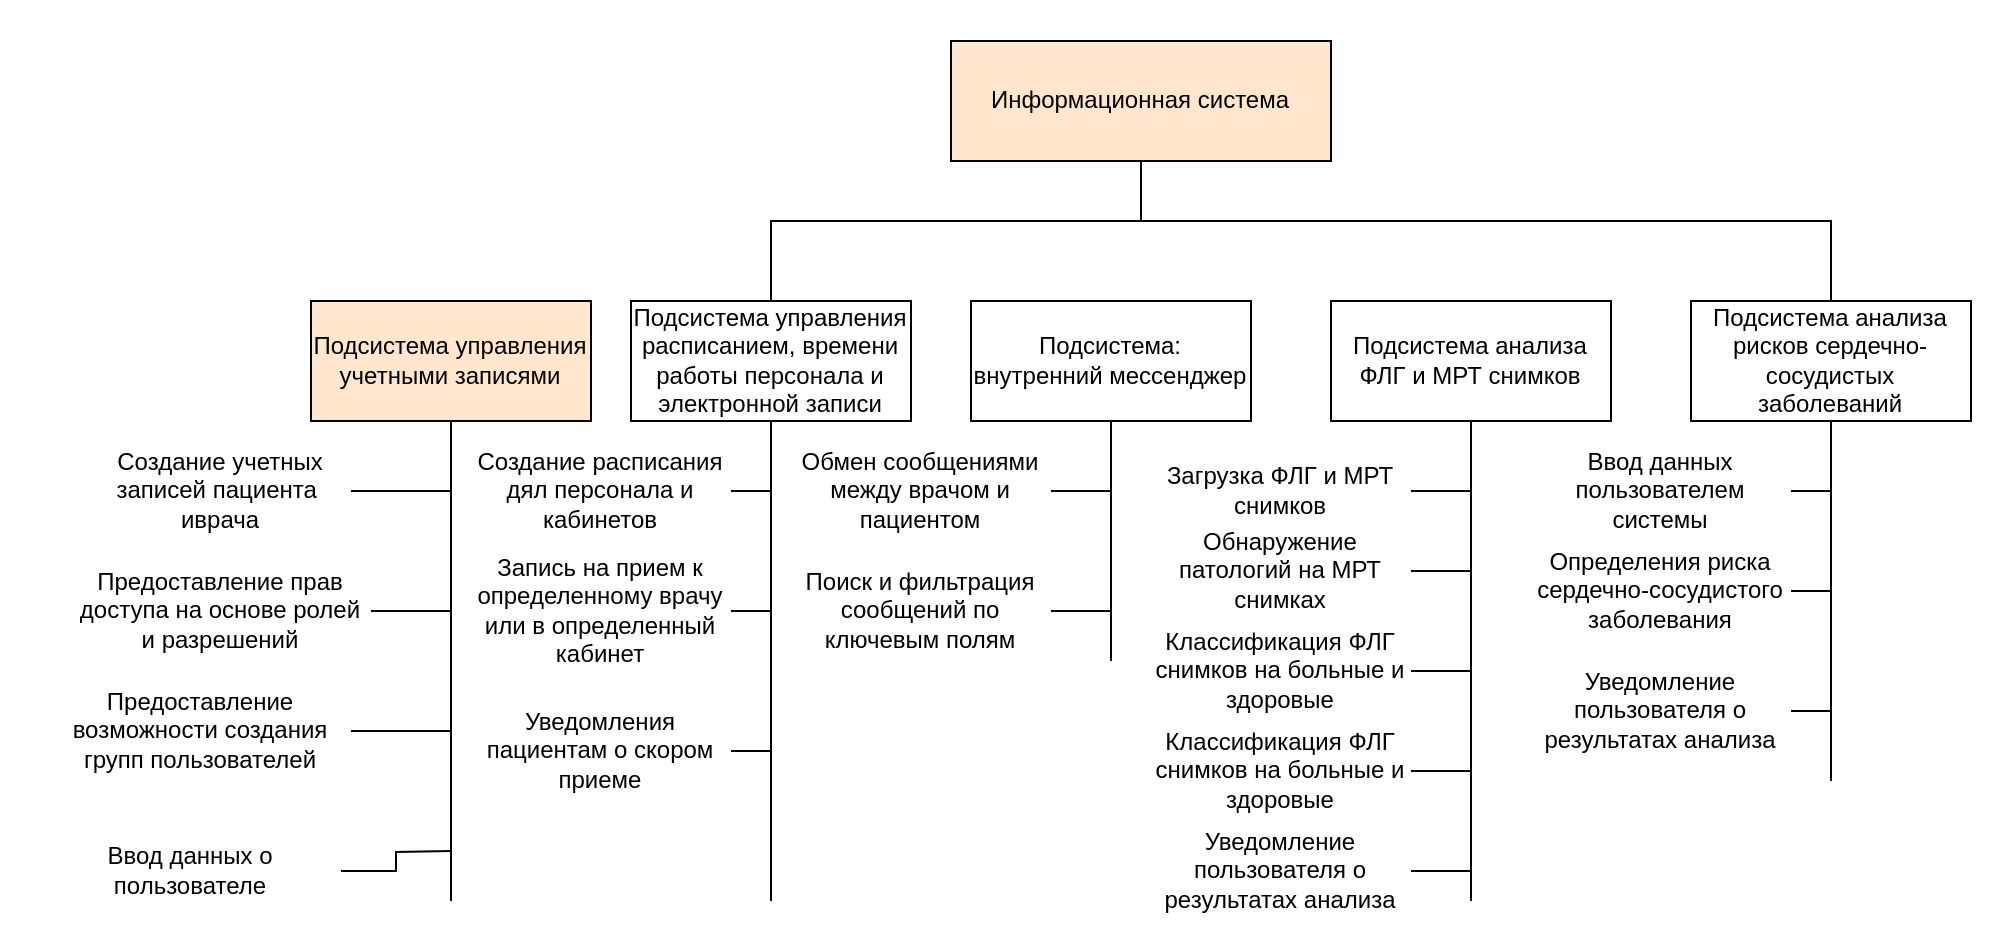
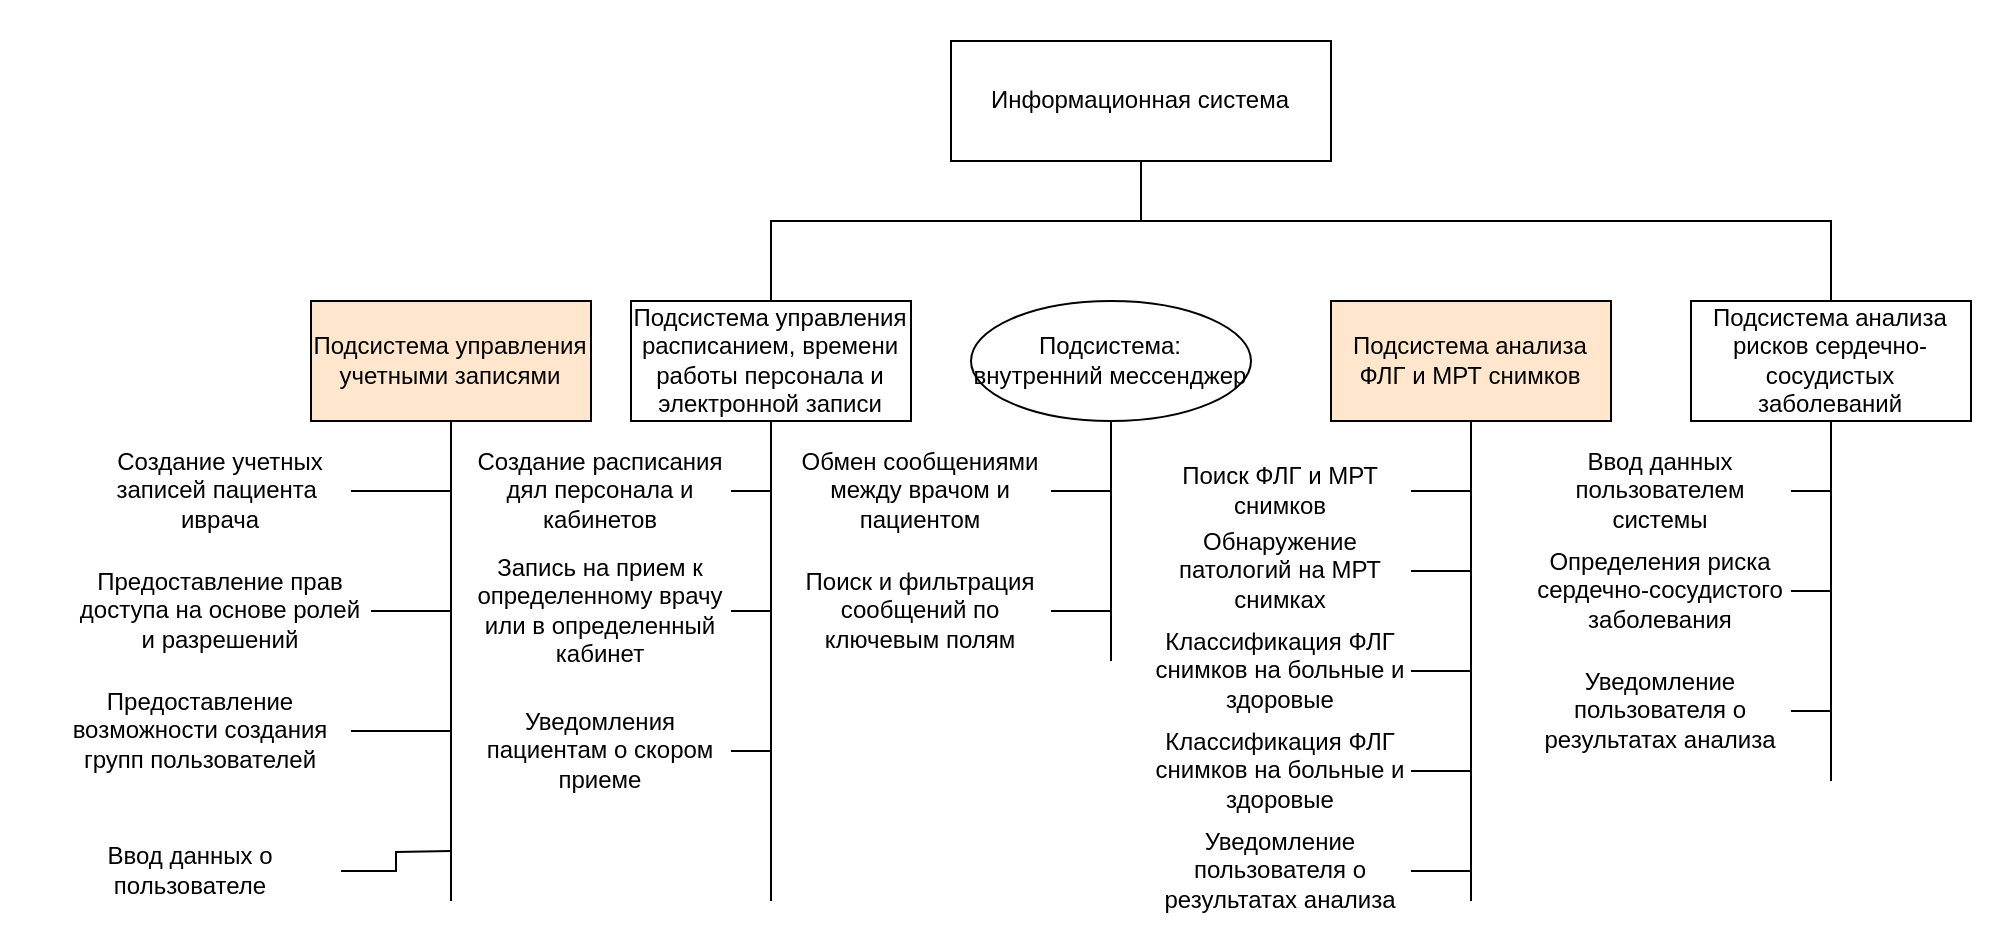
  <mxCell id="0" />
  <mxCell id="1" parent="0" />
  <mxCell id="2" style="edgeStyle=orthogonalEdgeStyle;rounded=0;orthogonalLoop=1;jettySize=auto;html=1;entryX=0.5;entryY=0;entryDx=0;entryDy=0;endArrow=none;endFill=0;" edge="1" parent="1" source="4" target="9"><mxGeometry relative="1" as="geometry"><Array as="points"><mxPoint x="570" y="110" /><mxPoint x="915" y="110" /></Array></mxGeometry></mxCell>
  <mxCell id="3" style="edgeStyle=orthogonalEdgeStyle;rounded=0;orthogonalLoop=1;jettySize=auto;html=1;entryX=0.5;entryY=0;entryDx=0;entryDy=0;endArrow=none;endFill=0;" edge="1" parent="1" source="4" target="6"><mxGeometry relative="1" as="geometry"><Array as="points"><mxPoint x="570" y="110" /><mxPoint x="385" y="110" /></Array></mxGeometry></mxCell>
- <mxCell id="4" value="Информационная система" style="rounded=0;whiteSpace=wrap;html=1;fillColor=#ffe6cc;" vertex="1" parent="1"><mxGeometry x="475" y="20" width="190" height="60" as="geometry" /></mxCell>
+ <mxCell id="4" value="Информационная система" style="rounded=0;whiteSpace=wrap;html=1;" vertex="1" parent="1"><mxGeometry x="475" y="20" width="190" height="60" as="geometry" /></mxCell>
  <mxCell id="5" value="Подсистема управления учетными записями" style="rounded=0;whiteSpace=wrap;html=1;fillColor=#ffe6cc;" vertex="1" parent="1"><mxGeometry x="155" y="150" width="140" height="60" as="geometry" /></mxCell>
  <mxCell id="6" value="Подсистема управления расписанием, времени работы персонала и электронной записи" style="rounded=0;whiteSpace=wrap;html=1;" vertex="1" parent="1"><mxGeometry x="315" y="150" width="140" height="60" as="geometry" /></mxCell>
- <mxCell id="7" value="Подсистема: внутренний мессенджер" style="rounded=0;whiteSpace=wrap;html=1;" vertex="1" parent="1"><mxGeometry x="485" y="150" width="140" height="60" as="geometry" /></mxCell>
- <mxCell id="8" value="Подсистема анализа ФЛГ и МРТ снимков" style="rounded=0;whiteSpace=wrap;html=1;" vertex="1" parent="1"><mxGeometry x="665" y="150" width="140" height="60" as="geometry" /></mxCell>
+ <mxCell id="7" value="Подсистема: внутренний мессенджер" style="ellipse;whiteSpace=wrap;html=1;" vertex="1" parent="1"><mxGeometry x="485" y="150" width="140" height="60" as="geometry" /></mxCell>
+ <mxCell id="8" value="Подсистема анализа ФЛГ и МРТ снимков" style="rounded=0;whiteSpace=wrap;html=1;fillColor=#ffe6cc;" vertex="1" parent="1"><mxGeometry x="665" y="150" width="140" height="60" as="geometry" /></mxCell>
  <mxCell id="9" value="Подсистема анализа рисков сердечно-сосудистых заболеваний" style="rounded=0;whiteSpace=wrap;html=1;" vertex="1" parent="1"><mxGeometry x="845" y="150" width="140" height="60" as="geometry" /></mxCell>
  <mxCell id="10" value="" style="endArrow=none;html=1;rounded=0;entryX=0.5;entryY=1;entryDx=0;entryDy=0;" edge="1" parent="1" target="5"><mxGeometry width="50" height="50" relative="1" as="geometry"><mxPoint x="225" y="450" as="sourcePoint" /><mxPoint x="485" y="200" as="targetPoint" /></mxGeometry></mxCell>
  <mxCell id="11" style="edgeStyle=orthogonalEdgeStyle;rounded=0;orthogonalLoop=1;jettySize=auto;html=1;endArrow=none;endFill=0;" edge="1" parent="1" source="12"><mxGeometry relative="1" as="geometry"><mxPoint x="225" y="245" as="targetPoint" /></mxGeometry></mxCell>
  <mxCell id="12" value="Создание учетных записей пациента&amp;nbsp; иврача" style="text;html=1;align=center;verticalAlign=middle;whiteSpace=wrap;rounded=0;" vertex="1" parent="1"><mxGeometry x="45" y="230" width="130" height="30" as="geometry" /></mxCell>
  <mxCell id="13" style="edgeStyle=orthogonalEdgeStyle;rounded=0;orthogonalLoop=1;jettySize=auto;html=1;endArrow=none;endFill=0;" edge="1" parent="1" source="14"><mxGeometry relative="1" as="geometry"><mxPoint x="225" y="305" as="targetPoint" /></mxGeometry></mxCell>
  <mxCell id="14" value="Предоставление прав доступа на основе ролей и разрешений" style="text;html=1;align=center;verticalAlign=middle;whiteSpace=wrap;rounded=0;" vertex="1" parent="1"><mxGeometry x="35" y="290" width="150" height="30" as="geometry" /></mxCell>
  <mxCell id="15" style="edgeStyle=orthogonalEdgeStyle;rounded=0;orthogonalLoop=1;jettySize=auto;html=1;endArrow=none;endFill=0;" edge="1" parent="1" source="16"><mxGeometry relative="1" as="geometry"><mxPoint x="225" y="365" as="targetPoint" /></mxGeometry></mxCell>
  <mxCell id="16" value="Предоставление возможности создания групп пользователей" style="text;html=1;align=center;verticalAlign=middle;whiteSpace=wrap;rounded=0;" vertex="1" parent="1"><mxGeometry x="25" y="350" width="150" height="30" as="geometry" /></mxCell>
  <mxCell id="17" style="edgeStyle=orthogonalEdgeStyle;rounded=0;orthogonalLoop=1;jettySize=auto;html=1;endArrow=none;endFill=0;" edge="1" parent="1" source="18"><mxGeometry relative="1" as="geometry"><mxPoint x="225" y="425" as="targetPoint" /></mxGeometry></mxCell>
  <mxCell id="18" value="Ввод данных о пользователе" style="text;html=1;align=center;verticalAlign=middle;whiteSpace=wrap;rounded=0;" vertex="1" parent="1"><mxGeometry x="20" y="420" width="150" height="30" as="geometry" /></mxCell>
  <mxCell id="19" value="" style="endArrow=none;html=1;rounded=0;entryX=0.5;entryY=1;entryDx=0;entryDy=0;" edge="1" parent="1" target="6"><mxGeometry width="50" height="50" relative="1" as="geometry"><mxPoint x="385" y="450" as="sourcePoint" /><mxPoint x="395" y="330" as="targetPoint" /></mxGeometry></mxCell>
  <mxCell id="20" style="edgeStyle=orthogonalEdgeStyle;rounded=0;orthogonalLoop=1;jettySize=auto;html=1;endArrow=none;endFill=0;" edge="1" parent="1" source="21"><mxGeometry relative="1" as="geometry"><mxPoint x="375" y="245" as="targetPoint" /></mxGeometry></mxCell>
  <mxCell id="21" value="Создание расписания дял персонала и кабинетов" style="text;html=1;align=center;verticalAlign=middle;whiteSpace=wrap;rounded=0;" vertex="1" parent="1"><mxGeometry x="235" y="230" width="130" height="30" as="geometry" /></mxCell>
  <mxCell id="22" style="edgeStyle=orthogonalEdgeStyle;rounded=0;orthogonalLoop=1;jettySize=auto;html=1;endArrow=none;endFill=0;" edge="1" parent="1" source="23"><mxGeometry relative="1" as="geometry"><mxPoint x="375" y="305" as="targetPoint" /></mxGeometry></mxCell>
  <mxCell id="23" value="Запись на прием к определенному врачу или в определенный кабинет" style="text;html=1;align=center;verticalAlign=middle;whiteSpace=wrap;rounded=0;" vertex="1" parent="1"><mxGeometry x="235" y="290" width="130" height="30" as="geometry" /></mxCell>
  <mxCell id="24" style="edgeStyle=orthogonalEdgeStyle;rounded=0;orthogonalLoop=1;jettySize=auto;html=1;endArrow=none;endFill=0;" edge="1" parent="1" source="25"><mxGeometry relative="1" as="geometry"><mxPoint x="375" y="375" as="targetPoint" /></mxGeometry></mxCell>
  <mxCell id="25" value="Уведомления пациентам о скором приеме" style="text;html=1;align=center;verticalAlign=middle;whiteSpace=wrap;rounded=0;" vertex="1" parent="1"><mxGeometry x="235" y="360" width="130" height="30" as="geometry" /></mxCell>
  <mxCell id="26" value="" style="endArrow=none;html=1;rounded=0;entryX=0.5;entryY=1;entryDx=0;entryDy=0;" edge="1" parent="1" target="7"><mxGeometry width="50" height="50" relative="1" as="geometry"><mxPoint x="555" y="330" as="sourcePoint" /><mxPoint x="635" y="190" as="targetPoint" /></mxGeometry></mxCell>
  <mxCell id="27" style="edgeStyle=orthogonalEdgeStyle;rounded=0;orthogonalLoop=1;jettySize=auto;html=1;endArrow=none;endFill=0;" edge="1" parent="1" source="28"><mxGeometry relative="1" as="geometry"><mxPoint x="555" y="245" as="targetPoint" /></mxGeometry></mxCell>
  <mxCell id="28" value="Обмен сообщениями между врачом и пациентом" style="text;html=1;align=center;verticalAlign=middle;whiteSpace=wrap;rounded=0;" vertex="1" parent="1"><mxGeometry x="395" y="230" width="130" height="30" as="geometry" /></mxCell>
  <mxCell id="29" style="edgeStyle=orthogonalEdgeStyle;rounded=0;orthogonalLoop=1;jettySize=auto;html=1;endArrow=none;endFill=0;" edge="1" parent="1" source="30"><mxGeometry relative="1" as="geometry"><mxPoint x="555" y="305" as="targetPoint" /></mxGeometry></mxCell>
  <mxCell id="30" value="Поиск и фильтрация сообщений по ключевым полям" style="text;html=1;align=center;verticalAlign=middle;whiteSpace=wrap;rounded=0;" vertex="1" parent="1"><mxGeometry x="395" y="290" width="130" height="30" as="geometry" /></mxCell>
  <mxCell id="31" value="" style="endArrow=none;html=1;rounded=0;entryX=0.5;entryY=1;entryDx=0;entryDy=0;" edge="1" parent="1" target="8"><mxGeometry width="50" height="50" relative="1" as="geometry"><mxPoint x="735" y="450" as="sourcePoint" /><mxPoint x="705" y="270" as="targetPoint" /></mxGeometry></mxCell>
  <mxCell id="32" style="edgeStyle=orthogonalEdgeStyle;rounded=0;orthogonalLoop=1;jettySize=auto;html=1;endArrow=none;endFill=0;" edge="1" parent="1" source="33"><mxGeometry relative="1" as="geometry"><mxPoint x="735" y="245" as="targetPoint" /></mxGeometry></mxCell>
- <mxCell id="33" value="Загрузка ФЛГ и МРТ снимков" style="text;html=1;align=center;verticalAlign=middle;whiteSpace=wrap;rounded=0;" vertex="1" parent="1"><mxGeometry x="575" y="230" width="130" height="30" as="geometry" /></mxCell>
+ <mxCell id="33" value="Поиск ФЛГ и МРТ снимков" style="text;html=1;align=center;verticalAlign=middle;whiteSpace=wrap;rounded=0;" vertex="1" parent="1"><mxGeometry x="575" y="230" width="130" height="30" as="geometry" /></mxCell>
  <mxCell id="34" style="edgeStyle=orthogonalEdgeStyle;rounded=0;orthogonalLoop=1;jettySize=auto;html=1;endArrow=none;endFill=0;" edge="1" parent="1" source="35"><mxGeometry relative="1" as="geometry"><mxPoint x="735" y="285" as="targetPoint" /></mxGeometry></mxCell>
  <mxCell id="35" value="Обнаружение патологий на МРТ снимках" style="text;html=1;align=center;verticalAlign=middle;whiteSpace=wrap;rounded=0;" vertex="1" parent="1"><mxGeometry x="575" y="270" width="130" height="30" as="geometry" /></mxCell>
  <mxCell id="36" style="edgeStyle=orthogonalEdgeStyle;rounded=0;orthogonalLoop=1;jettySize=auto;html=1;endArrow=none;endFill=0;" edge="1" parent="1" source="37"><mxGeometry relative="1" as="geometry"><mxPoint x="735" y="335" as="targetPoint" /></mxGeometry></mxCell>
  <mxCell id="37" value="Классификация ФЛГ снимков на больные и здоровые" style="text;html=1;align=center;verticalAlign=middle;whiteSpace=wrap;rounded=0;" vertex="1" parent="1"><mxGeometry x="575" y="320" width="130" height="30" as="geometry" /></mxCell>
  <mxCell id="38" style="edgeStyle=orthogonalEdgeStyle;rounded=0;orthogonalLoop=1;jettySize=auto;html=1;endArrow=none;endFill=0;" edge="1" parent="1" source="39"><mxGeometry relative="1" as="geometry"><mxPoint x="735" y="385" as="targetPoint" /></mxGeometry></mxCell>
  <mxCell id="39" value="Классификация ФЛГ снимков на больные и здоровые" style="text;html=1;align=center;verticalAlign=middle;whiteSpace=wrap;rounded=0;" vertex="1" parent="1"><mxGeometry x="575" y="370" width="130" height="30" as="geometry" /></mxCell>
  <mxCell id="40" style="edgeStyle=orthogonalEdgeStyle;rounded=0;orthogonalLoop=1;jettySize=auto;html=1;endArrow=none;endFill=0;" edge="1" parent="1" source="41"><mxGeometry relative="1" as="geometry"><mxPoint x="735" y="435" as="targetPoint" /></mxGeometry></mxCell>
  <mxCell id="41" value="Уведомление пользователя о результатах анализа" style="text;html=1;align=center;verticalAlign=middle;whiteSpace=wrap;rounded=0;" vertex="1" parent="1"><mxGeometry x="575" y="420" width="130" height="30" as="geometry" /></mxCell>
  <mxCell id="42" value="" style="endArrow=none;html=1;rounded=0;entryX=0.5;entryY=1;entryDx=0;entryDy=0;" edge="1" parent="1" target="9"><mxGeometry width="50" height="50" relative="1" as="geometry"><mxPoint x="915" y="390" as="sourcePoint" /><mxPoint x="855" y="270" as="targetPoint" /></mxGeometry></mxCell>
  <mxCell id="43" style="edgeStyle=orthogonalEdgeStyle;rounded=0;orthogonalLoop=1;jettySize=auto;html=1;endArrow=none;endFill=0;" edge="1" parent="1" source="44"><mxGeometry relative="1" as="geometry"><mxPoint x="905" y="245" as="targetPoint" /></mxGeometry></mxCell>
  <mxCell id="44" value="Ввод данных пользователем системы" style="text;html=1;align=center;verticalAlign=middle;whiteSpace=wrap;rounded=0;" vertex="1" parent="1"><mxGeometry x="765" y="230" width="130" height="30" as="geometry" /></mxCell>
  <mxCell id="45" style="edgeStyle=orthogonalEdgeStyle;rounded=0;orthogonalLoop=1;jettySize=auto;html=1;endArrow=none;endFill=0;" edge="1" parent="1" source="46"><mxGeometry relative="1" as="geometry"><mxPoint x="915" y="295" as="targetPoint" /></mxGeometry></mxCell>
  <mxCell id="46" value="Определения риска сердечно-сосудистого заболевания" style="text;html=1;align=center;verticalAlign=middle;whiteSpace=wrap;rounded=0;" vertex="1" parent="1"><mxGeometry x="765" y="280" width="130" height="30" as="geometry" /></mxCell>
  <mxCell id="47" style="edgeStyle=orthogonalEdgeStyle;rounded=0;orthogonalLoop=1;jettySize=auto;html=1;endArrow=none;endFill=0;" edge="1" parent="1" source="48"><mxGeometry relative="1" as="geometry"><mxPoint x="915" y="355" as="targetPoint" /></mxGeometry></mxCell>
  <mxCell id="48" value="Уведомление пользователя о результатах анализа" style="text;html=1;align=center;verticalAlign=middle;whiteSpace=wrap;rounded=0;" vertex="1" parent="1"><mxGeometry x="765" y="340" width="130" height="30" as="geometry" /></mxCell>
